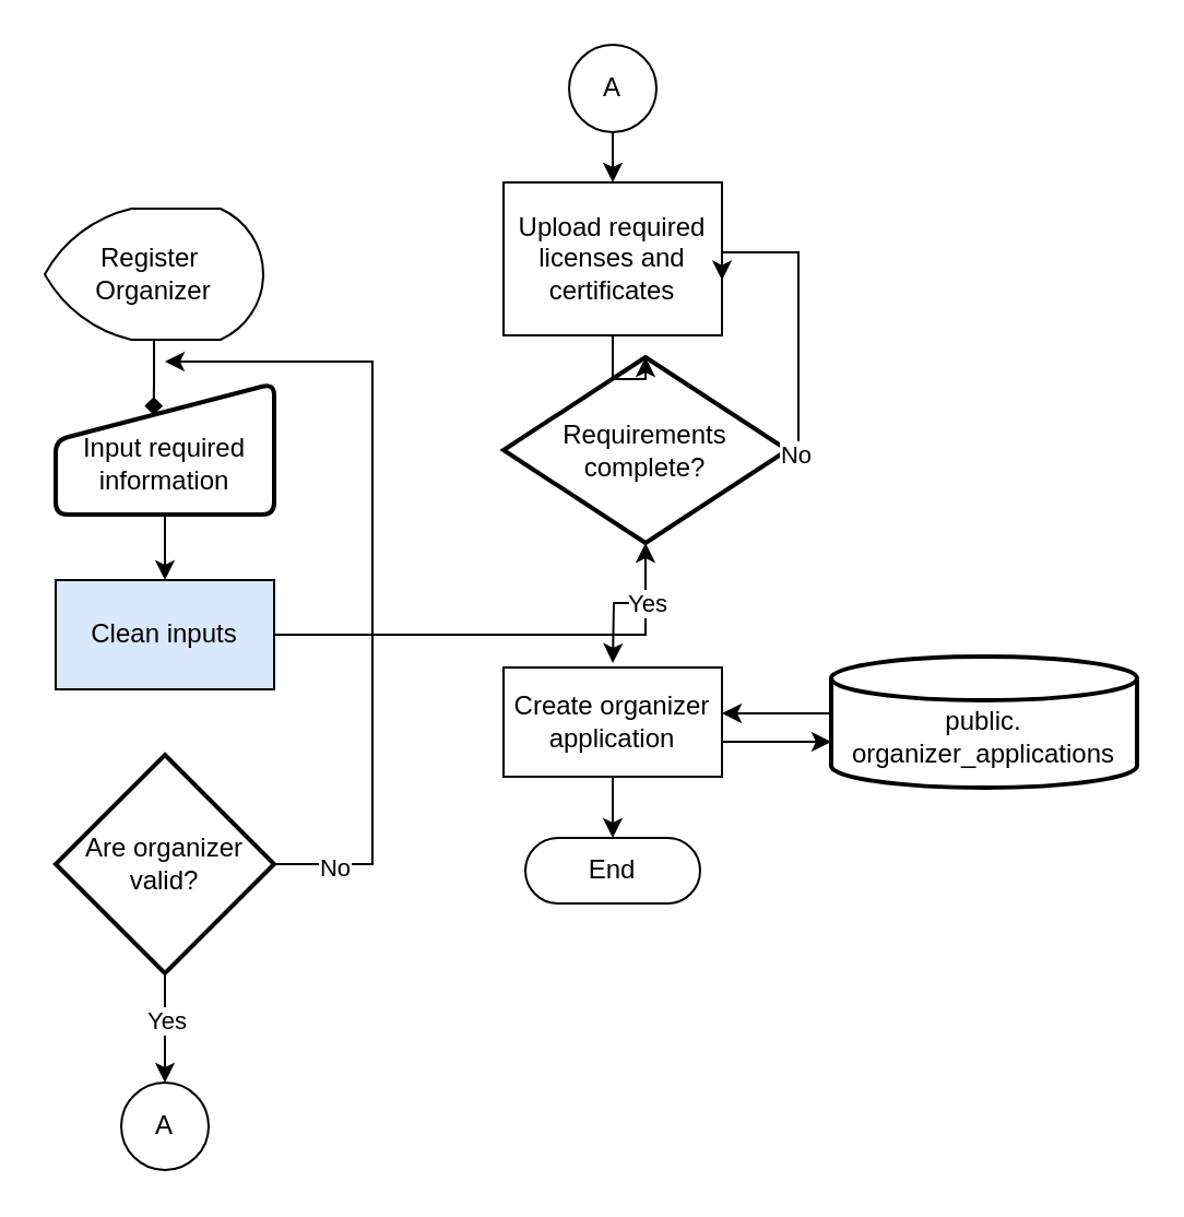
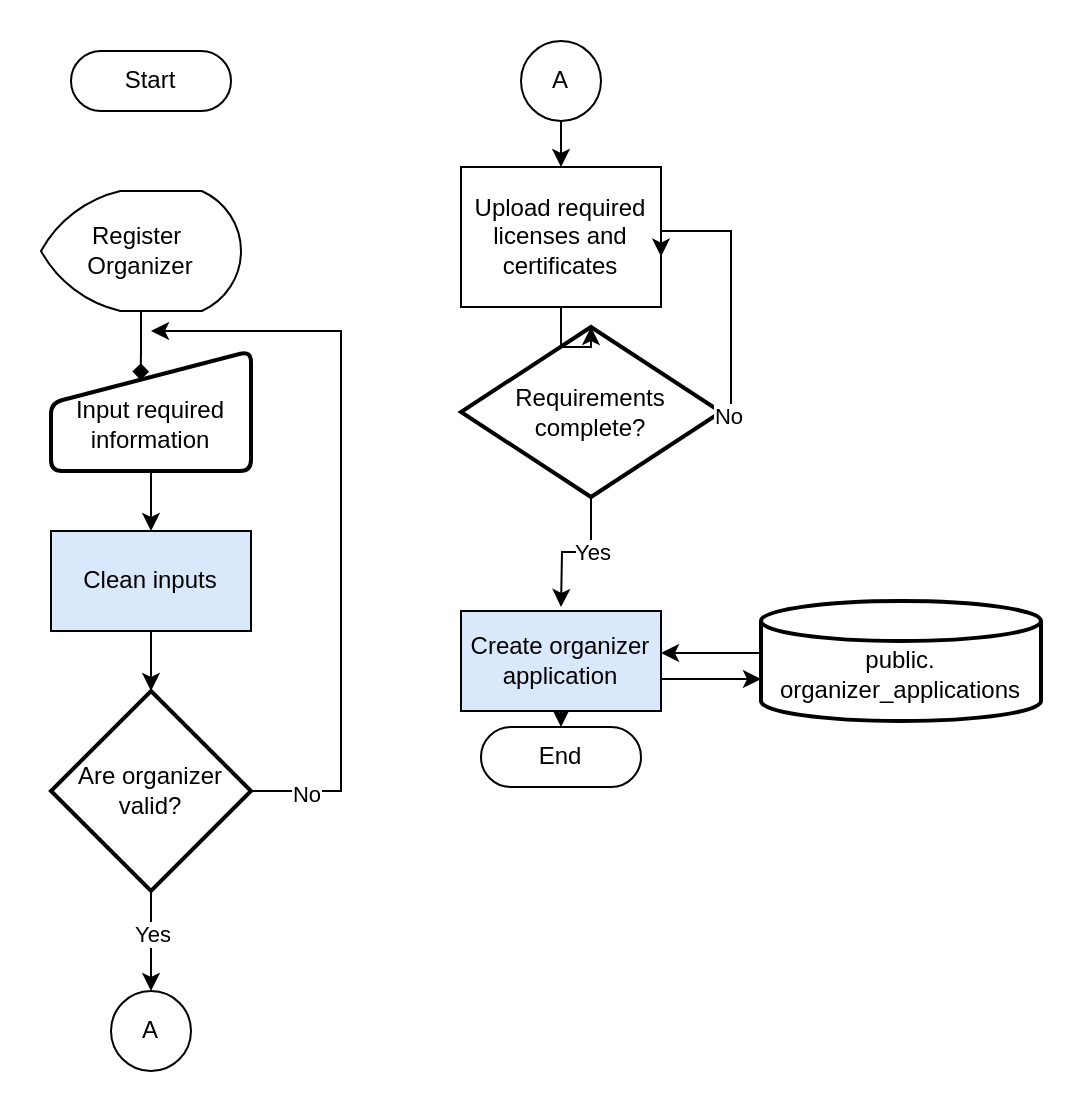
  <mxCell id="0" />
  <mxCell id="1" parent="0" />
+ <mxCell id="2" value="Start" style="html=1;dashed=0;whiteSpace=wrap;shape=mxgraph.dfd.start" vertex="1" parent="1"><mxGeometry x="35" y="25" width="80" height="30" as="geometry" /></mxCell>
  <mxCell id="3" value="&lt;div&gt;&lt;br&gt;&lt;/div&gt;Input required information" style="html=1;strokeWidth=2;shape=manualInput;whiteSpace=wrap;rounded=1;size=26;arcSize=11;" vertex="1" parent="1"><mxGeometry x="25" y="175" width="100" height="60" as="geometry" /></mxCell>
  <mxCell id="4" value="Register&amp;nbsp;&lt;div&gt;Organizer&lt;/div&gt;" style="strokeWidth=1;html=1;shape=mxgraph.flowchart.display;whiteSpace=wrap;" vertex="1" parent="1"><mxGeometry x="20" y="95" width="100" height="60" as="geometry" /></mxCell>
  <mxCell id="5" style="edgeStyle=orthogonalEdgeStyle;rounded=0;orthogonalLoop=1;jettySize=auto;html=1;entryX=0.448;entryY=0.242;entryDx=0;entryDy=0;entryPerimeter=0;endArrow=diamond;" edge="1" parent="1" source="4" target="3"><mxGeometry relative="1" as="geometry" /></mxCell>
  <mxCell id="6" style="edgeStyle=orthogonalEdgeStyle;rounded=0;orthogonalLoop=1;jettySize=auto;html=1;entryX=0.5;entryY=0;entryDx=0;entryDy=0;entryPerimeter=0;" edge="1" parent="1" source="3"><mxGeometry relative="1" as="geometry"><mxPoint x="75" y="265" as="targetPoint" /></mxGeometry></mxCell>
  <mxCell id="7" value="Clean inputs" style="html=1;dashed=0;whiteSpace=wrap;fillColor=#dae8fc;" vertex="1" parent="1"><mxGeometry x="25" y="265" width="100" height="50" as="geometry" /></mxCell>
  <mxCell id="8" style="edgeStyle=orthogonalEdgeStyle;rounded=0;orthogonalLoop=1;jettySize=auto;html=1;" edge="1" parent="1" source="12"><mxGeometry relative="1" as="geometry"><mxPoint x="75" y="165" as="targetPoint" /><Array as="points"><mxPoint x="170" y="395" /><mxPoint x="170" y="165" /></Array></mxGeometry></mxCell>
  <mxCell id="9" value="No" style="edgeLabel;html=1;align=center;verticalAlign=middle;resizable=0;points=[];" vertex="1" connectable="0" parent="8"><mxGeometry x="-0.855" y="-1" relative="1" as="geometry"><mxPoint as="offset" /></mxGeometry></mxCell>
  <mxCell id="10" style="edgeStyle=orthogonalEdgeStyle;rounded=0;orthogonalLoop=1;jettySize=auto;html=1;entryX=0.5;entryY=0;entryDx=0;entryDy=0;entryPerimeter=0;" edge="1" parent="1" source="12" target="23"><mxGeometry relative="1" as="geometry"><mxPoint x="75" y="475" as="targetPoint" /></mxGeometry></mxCell>
  <mxCell id="11" value="Yes" style="edgeLabel;html=1;align=center;verticalAlign=middle;resizable=0;points=[];" vertex="1" connectable="0" parent="10"><mxGeometry x="-0.179" relative="1" as="geometry"><mxPoint as="offset" /></mxGeometry></mxCell>
  <mxCell id="12" value="Are organizer&lt;div&gt;valid?&lt;/div&gt;" style="strokeWidth=2;html=1;shape=mxgraph.flowchart.decision;whiteSpace=wrap;" vertex="1" parent="1"><mxGeometry x="25" y="345" width="100" height="100" as="geometry" /></mxCell>
- <mxCell id="13" style="edgeStyle=orthogonalEdgeStyle;rounded=0;orthogonalLoop=1;jettySize=auto;html=1;" edge="1" parent="1" source="7" target="17"><mxGeometry relative="1" as="geometry" /></mxCell>
+ <mxCell id="13" style="edgeStyle=orthogonalEdgeStyle;rounded=0;orthogonalLoop=1;jettySize=auto;html=1;entryX=0.5;entryY=0;entryDx=0;entryDy=0;entryPerimeter=0;" edge="1" parent="1" source="7" target="12"><mxGeometry relative="1" as="geometry" /></mxCell>
  <mxCell id="14" value="Upload required licenses and certificates" style="html=1;dashed=0;whiteSpace=wrap;" vertex="1" parent="1"><mxGeometry x="230" y="83" width="100" height="70" as="geometry" /></mxCell>
  <mxCell id="15" style="edgeStyle=orthogonalEdgeStyle;rounded=0;orthogonalLoop=1;jettySize=auto;html=1;entryX=0.5;entryY=0;entryDx=0;entryDy=0;" edge="1" parent="1" source="17"><mxGeometry relative="1" as="geometry"><mxPoint x="280" y="303" as="targetPoint" /></mxGeometry></mxCell>
  <mxCell id="16" value="Yes" style="edgeLabel;html=1;align=center;verticalAlign=middle;resizable=0;points=[];" vertex="1" connectable="0" parent="15"><mxGeometry x="-0.218" relative="1" as="geometry"><mxPoint as="offset" /></mxGeometry></mxCell>
  <mxCell id="17" value="Requirements complete?" style="strokeWidth=2;html=1;shape=mxgraph.flowchart.decision;whiteSpace=wrap;" vertex="1" parent="1"><mxGeometry x="230" y="163" width="130" height="85" as="geometry" /></mxCell>
  <mxCell id="18" style="edgeStyle=orthogonalEdgeStyle;rounded=0;orthogonalLoop=1;jettySize=auto;html=1;entryX=0.5;entryY=0;entryDx=0;entryDy=0;entryPerimeter=0;" edge="1" parent="1" source="14" target="17"><mxGeometry relative="1" as="geometry" /></mxCell>
- <mxCell id="19" value="End" style="html=1;dashed=0;whiteSpace=wrap;shape=mxgraph.dfd.start" vertex="1" parent="1"><mxGeometry x="240" y="383" width="80" height="30" as="geometry" /></mxCell>
+ <mxCell id="19" value="End" style="html=1;dashed=0;whiteSpace=wrap;shape=mxgraph.dfd.start" vertex="1" parent="1"><mxGeometry x="240" y="363" width="80" height="30" as="geometry" /></mxCell>
  <mxCell id="20" style="edgeStyle=orthogonalEdgeStyle;rounded=0;orthogonalLoop=1;jettySize=auto;html=1;entryX=0.5;entryY=0.5;entryDx=0;entryDy=-15;entryPerimeter=0;" edge="1" parent="1" target="19"><mxGeometry relative="1" as="geometry"><mxPoint x="280" y="353" as="sourcePoint" /></mxGeometry></mxCell>
  <mxCell id="21" style="edgeStyle=orthogonalEdgeStyle;rounded=0;orthogonalLoop=1;jettySize=auto;html=1;entryX=1;entryY=0.64;entryDx=0;entryDy=0;entryPerimeter=0;" edge="1" parent="1" source="17" target="14"><mxGeometry relative="1" as="geometry"><Array as="points"><mxPoint x="365" y="213" /><mxPoint x="365" y="115" /></Array><mxPoint x="340" y="115" as="targetPoint" /></mxGeometry></mxCell>
  <mxCell id="22" value="No" style="edgeLabel;html=1;align=center;verticalAlign=middle;resizable=0;points=[];" vertex="1" connectable="0" parent="21"><mxGeometry x="-0.856" y="2" relative="1" as="geometry"><mxPoint as="offset" /></mxGeometry></mxCell>
  <mxCell id="23" value="" style="verticalLabelPosition=bottom;verticalAlign=top;html=1;shape=mxgraph.flowchart.on-page_reference;" vertex="1" parent="1"><mxGeometry x="55" y="495" width="40" height="40" as="geometry" /></mxCell>
  <mxCell id="24" value="A" style="text;html=1;align=center;verticalAlign=middle;whiteSpace=wrap;rounded=0;" vertex="1" parent="1"><mxGeometry x="60" y="502.5" width="30" height="25" as="geometry" /></mxCell>
  <mxCell id="25" style="edgeStyle=orthogonalEdgeStyle;rounded=0;orthogonalLoop=1;jettySize=auto;html=1;" edge="1" parent="1" source="26" target="14"><mxGeometry relative="1" as="geometry" /></mxCell>
  <mxCell id="26" value="" style="verticalLabelPosition=bottom;verticalAlign=top;html=1;shape=mxgraph.flowchart.on-page_reference;" vertex="1" parent="1"><mxGeometry x="260" y="20" width="40" height="40" as="geometry" /></mxCell>
  <mxCell id="27" value="A" style="text;html=1;align=center;verticalAlign=middle;whiteSpace=wrap;rounded=0;" vertex="1" parent="1"><mxGeometry x="265" y="27.5" width="30" height="25" as="geometry" /></mxCell>
- <mxCell id="28" value="Create organizer application" style="html=1;dashed=0;whiteSpace=wrap;" vertex="1" parent="1"><mxGeometry x="230" y="305" width="100" height="50" as="geometry" /></mxCell>
+ <mxCell id="28" value="Create organizer application" style="html=1;dashed=0;whiteSpace=wrap;fillColor=#dae8fc;" vertex="1" parent="1"><mxGeometry x="230" y="305" width="100" height="50" as="geometry" /></mxCell>
  <mxCell id="29" style="edgeStyle=orthogonalEdgeStyle;rounded=0;orthogonalLoop=1;jettySize=auto;html=1;entryX=1;entryY=0.5;entryDx=0;entryDy=0;" edge="1" parent="1"><mxGeometry relative="1" as="geometry"><mxPoint x="380" y="326" as="sourcePoint" /><mxPoint x="330" y="326" as="targetPoint" /></mxGeometry></mxCell>
  <mxCell id="30" value="&lt;div&gt;&lt;br&gt;&lt;/div&gt;&lt;div&gt;public.&lt;/div&gt;&lt;div&gt;organizer_applications&lt;/div&gt;" style="strokeWidth=2;html=1;shape=mxgraph.flowchart.database;whiteSpace=wrap;" vertex="1" parent="1"><mxGeometry x="380" y="300" width="140" height="60" as="geometry" /></mxCell>
  <mxCell id="31" style="edgeStyle=orthogonalEdgeStyle;rounded=0;orthogonalLoop=1;jettySize=auto;html=1;entryX=0;entryY=0.5;entryDx=0;entryDy=0;entryPerimeter=0;" edge="1" parent="1"><mxGeometry relative="1" as="geometry"><mxPoint x="330" y="339" as="sourcePoint" /><mxPoint x="380" y="339" as="targetPoint" /></mxGeometry></mxCell>
